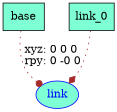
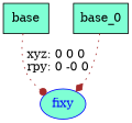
  digraph {
    node [fillcolor=aquamarine shape=box style=filled]
    edge [color=brown style=dotted]
    n1 [label=base]
-   fixy [color=blue fontcolor=blue shape=ellipse label=link]
-   n3 [label=link_0]
+   fixy [color=blue fontcolor=blue shape=ellipse]
+   n3 [label=base_0]
    n1 -> fixy [arrowhead=dot label="xyz: 0 0 0 \nrpy: 0 -0 0"]
    n3 -> fixy [arrowhead=diamond]
  }
